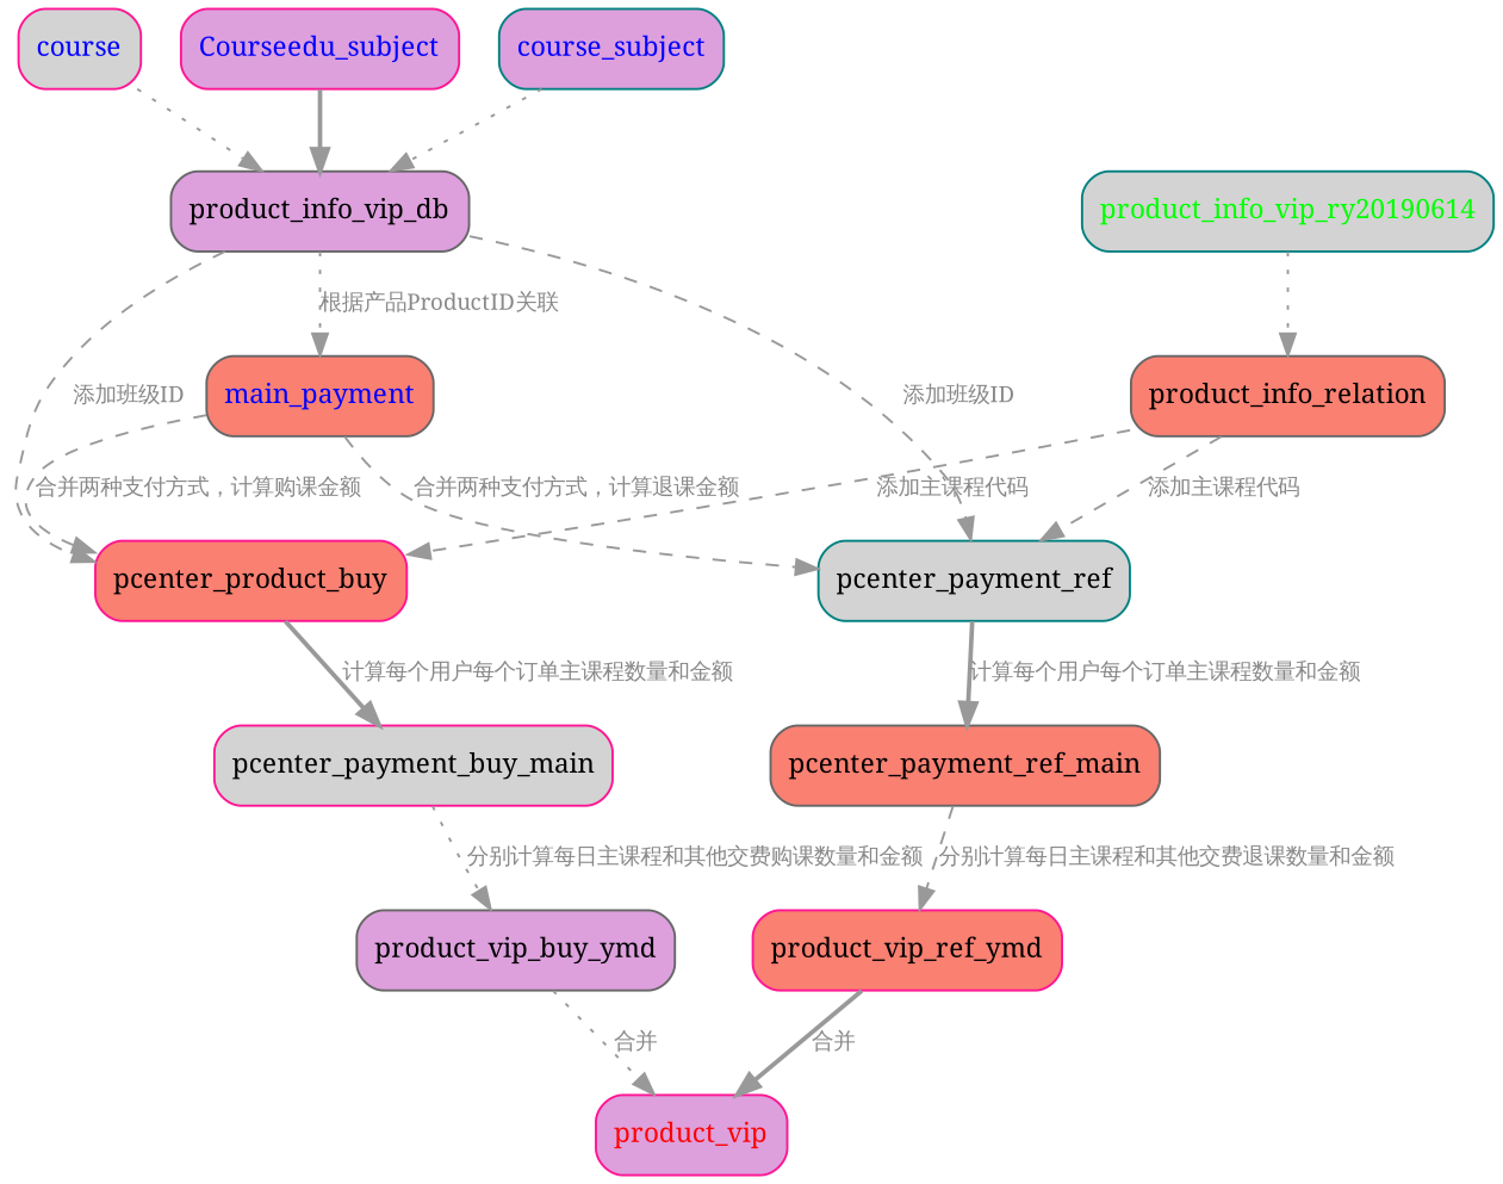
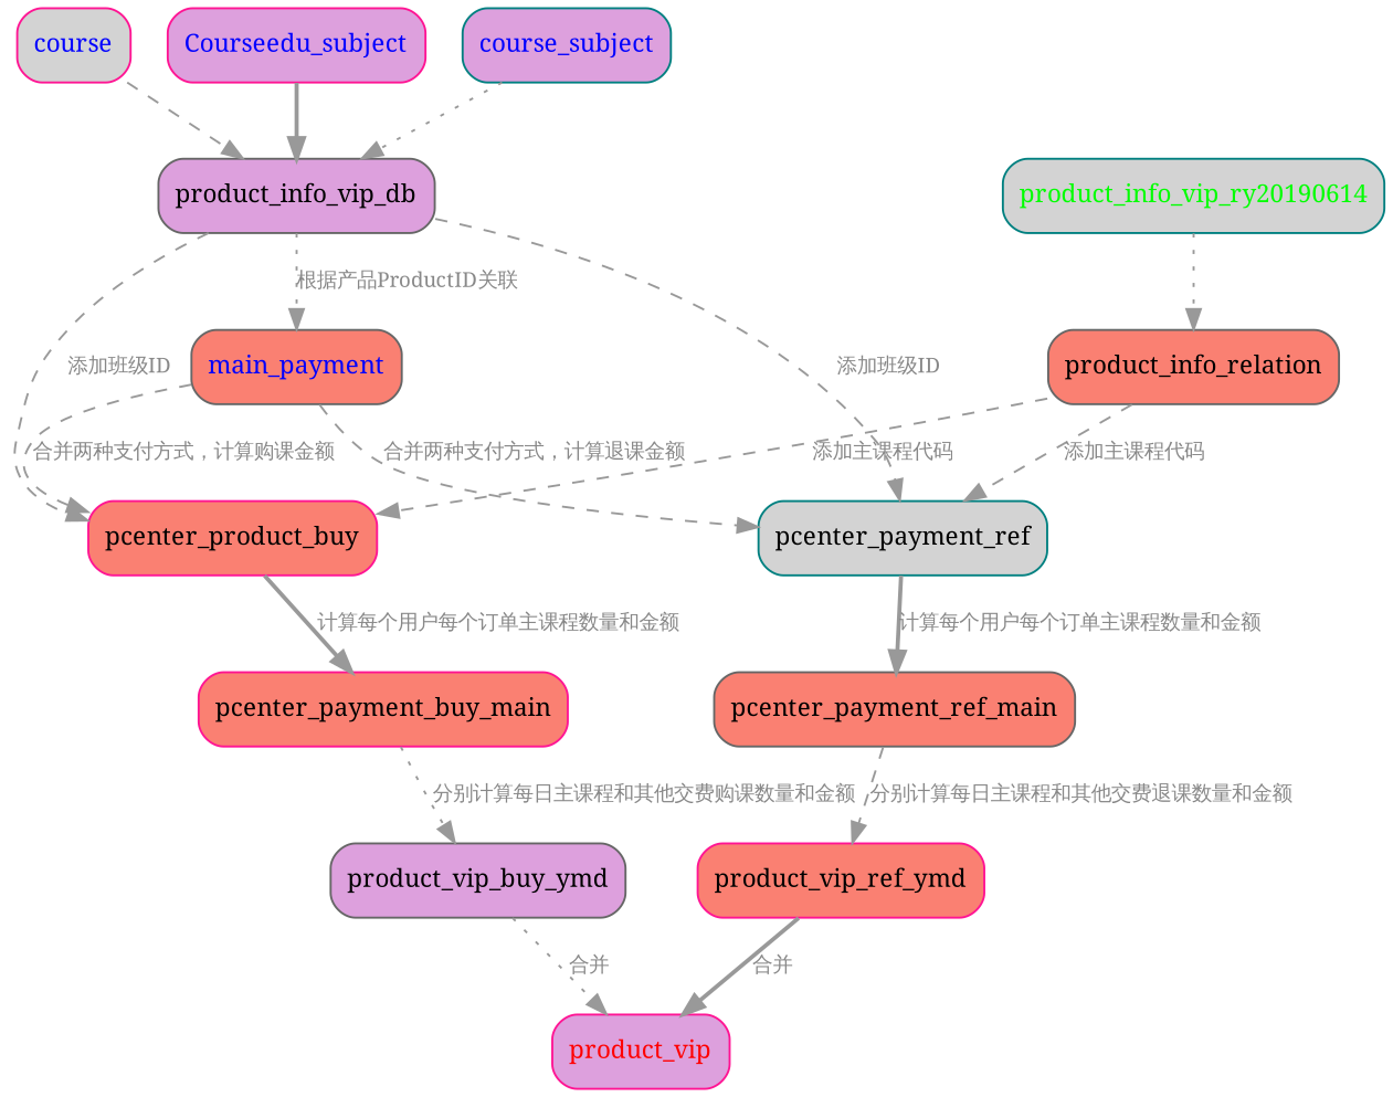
  digraph {
    rankdir=TB
    node [color=deeppink fillcolor=plum fontcolor=black fontname=SimSun fontsize=12 shape=box style="rounded,filled"]
    edge [color="#999999" fontcolor="#888888" fontname=SimSun fontsize=10 style=dashed]
    n1 [fillcolor=lightgrey fontcolor=blue label=course]
    n2 [color=gray40 label=product_info_vip_db]
    n3 [color=gray40 fillcolor=salmon fontcolor=blue label=main_payment]
    n4 [fillcolor=salmon label=pcenter_product_buy]
    n5 [color=teal fillcolor=lightgrey label=pcenter_payment_ref]
    n6 [fontcolor=blue label=Courseedu_subject]
    n7 [color=teal fontcolor=blue label=course_subject]
-   n8 [fillcolor=lightgrey label=pcenter_payment_buy_main]
+   n8 [fillcolor=salmon label=pcenter_payment_buy_main]
    n9 [color=gray40 fillcolor=salmon label=pcenter_payment_ref_main]
    n10 [color=teal fillcolor=lightgrey fontcolor=green label=product_info_vip_ry20190614]
    n11 [color=gray40 fillcolor=salmon label=product_info_relation]
    n12 [color=gray40 label=product_vip_buy_ymd]
    n13 [fontcolor=red label=product_vip]
    n14 [fillcolor=salmon label=product_vip_ref_ymd]
-   n1 -> n2 [style=dotted]
+   n1 -> n2
    n2 -> n3 [label="根据产品ProductID关联" style=dotted]
    n2 -> n4 [label="添加班级ID"]
    n2 -> n5 [label="添加班级ID"]
    n3 -> n4 [label="合并两种支付方式，计算购课金额"]
    n3 -> n5 [label="合并两种支付方式，计算退课金额"]
    n4 -> n8 [label="计算每个用户每个订单主课程数量和金额" style=bold]
    n5 -> n9 [label="计算每个用户每个订单主课程数量和金额" style=bold]
    n6 -> n2 [style=bold]
    n7 -> n2 [style=dotted]
    n8 -> n12 [label="分别计算每日主课程和其他交费购课数量和金额" style=dotted]
    n9 -> n14 [label="分别计算每日主课程和其他交费退课数量和金额"]
    n10 -> n11 [style=dotted]
    n11 -> n4 [label="添加主课程代码"]
    n11 -> n5 [label="添加主课程代码"]
    n12 -> n13 [label="合并" style=dotted]
    n14 -> n13 [label="合并" style=bold]
  }
